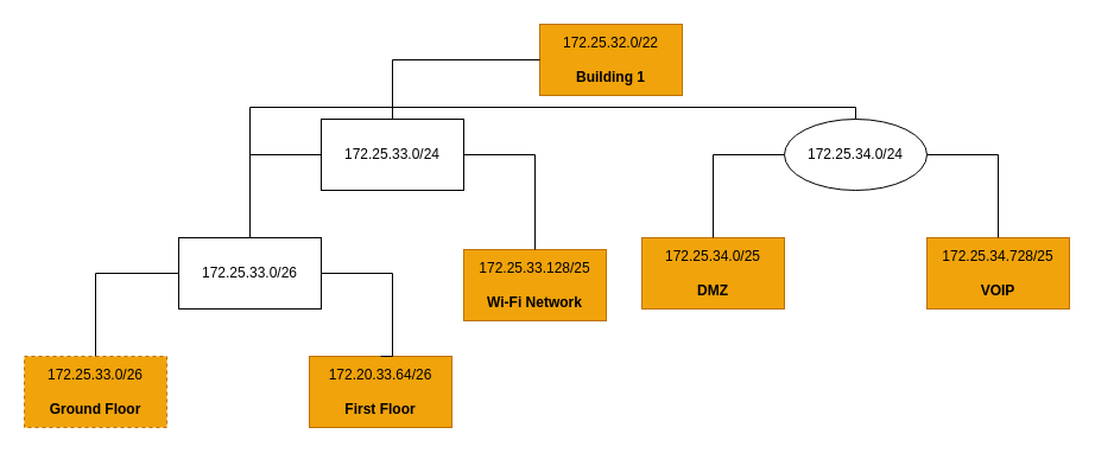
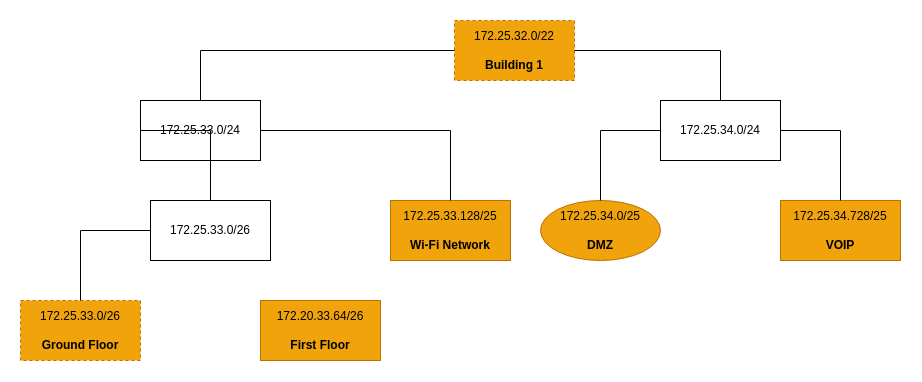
  <mxCell id="0" />
  <mxCell id="1" parent="0" />
- <mxCell id="2" value="172.25.32.0/22&lt;br&gt;&lt;br&gt;&lt;b&gt;Building 1&lt;/b&gt;" style="rounded=0;whiteSpace=wrap;html=1;fillColor=#f0a30a;fontColor=#000000;strokeColor=#BD7000;" parent="1" vertex="1"><mxGeometry x="454" y="20" width="120" height="60" as="geometry" /></mxCell>
+ <mxCell id="2" value="172.25.32.0/22&lt;br&gt;&lt;br&gt;&lt;b&gt;Building 1&lt;/b&gt;" style="rounded=0;whiteSpace=wrap;html=1;fillColor=#f0a30a;fontColor=#000000;strokeColor=#BD7000;dashed=1;" parent="1" vertex="1"><mxGeometry x="454" y="20" width="120" height="60" as="geometry" /></mxCell>
  <mxCell id="3" value="172.25.33.0/26&lt;br&gt;&lt;br&gt;&lt;b&gt;Ground Floor&lt;/b&gt;" style="rounded=0;whiteSpace=wrap;html=1;fillColor=#f0a30a;fontColor=#000000;strokeColor=#BD7000;dashed=1;" parent="1" vertex="1"><mxGeometry x="20" y="300" width="120" height="60" as="geometry" /></mxCell>
  <mxCell id="4" value="172.20.33.64/26&lt;br&gt;&lt;br&gt;&lt;b&gt;First Floor&lt;/b&gt;" style="rounded=0;whiteSpace=wrap;html=1;fillColor=#f0a30a;fontColor=#000000;strokeColor=#BD7000;" parent="1" vertex="1"><mxGeometry x="260" y="300" width="120" height="60" as="geometry" /></mxCell>
- <mxCell id="5" value="172.25.33.128/25&lt;br&gt;&lt;br&gt;&lt;b&gt;Wi-Fi Network&lt;/b&gt;" style="rounded=0;whiteSpace=wrap;html=1;fillColor=#f0a30a;fontColor=#000000;strokeColor=#BD7000;" parent="1" vertex="1"><mxGeometry x="390" y="210" width="120" height="60" as="geometry" /></mxCell>
- <mxCell id="6" value="172.25.34.0/25&lt;br&gt;&lt;br&gt;&lt;b&gt;DMZ&lt;/b&gt;" style="rounded=0;whiteSpace=wrap;html=1;fillColor=#f0a30a;fontColor=#000000;strokeColor=#BD7000;" parent="1" vertex="1"><mxGeometry x="540" y="200" width="120" height="60" as="geometry" /></mxCell>
+ <mxCell id="5" value="172.25.33.128/25&lt;br&gt;&lt;br&gt;&lt;b&gt;Wi-Fi Network&lt;/b&gt;" style="rounded=0;whiteSpace=wrap;html=1;fillColor=#f0a30a;fontColor=#000000;strokeColor=#BD7000;" parent="1" vertex="1"><mxGeometry x="390" y="200" width="120" height="60" as="geometry" /></mxCell>
+ <mxCell id="6" value="172.25.34.0/25&lt;br&gt;&lt;br&gt;&lt;b&gt;DMZ&lt;/b&gt;" style="ellipse;whiteSpace=wrap;html=1;fillColor=#f0a30a;fontColor=#000000;strokeColor=#BD7000;" parent="1" vertex="1"><mxGeometry x="540" y="200" width="120" height="60" as="geometry" /></mxCell>
  <mxCell id="7" value="172.25.34.728/25&lt;br&gt;&lt;br&gt;&lt;b&gt;VOIP&lt;/b&gt;" style="rounded=0;whiteSpace=wrap;html=1;fillColor=#f0a30a;fontColor=#000000;strokeColor=#BD7000;" parent="1" vertex="1"><mxGeometry x="780" y="200" width="120" height="60" as="geometry" /></mxCell>
- <mxCell id="8" value="172.25.33.0/24" style="rounded=0;whiteSpace=wrap;html=1;" vertex="1" parent="1"><mxGeometry x="270" y="100" width="120" height="60" as="geometry" /></mxCell>
+ <mxCell id="8" value="172.25.33.0/24" style="rounded=0;whiteSpace=wrap;html=1;" vertex="1" parent="1"><mxGeometry x="140" y="100" width="120" height="60" as="geometry" /></mxCell>
  <mxCell id="9" value="172.25.33.0/26" style="rounded=0;whiteSpace=wrap;html=1;" vertex="1" parent="1"><mxGeometry x="150" y="200" width="120" height="60" as="geometry" /></mxCell>
- <mxCell id="10" value="172.25.34.0/24" style="ellipse;whiteSpace=wrap;html=1;" vertex="1" parent="1"><mxGeometry x="660" y="100" width="120" height="60" as="geometry" /></mxCell>
+ <mxCell id="10" value="172.25.34.0/24" style="rounded=0;whiteSpace=wrap;html=1;" vertex="1" parent="1"><mxGeometry x="660" y="100" width="120" height="60" as="geometry" /></mxCell>
  <mxCell id="11" value="" style="endArrow=none;html=1;rounded=0;entryX=0;entryY=0.5;entryDx=0;entryDy=0;exitX=0.5;exitY=0;exitDx=0;exitDy=0;edgeStyle=orthogonalEdgeStyle;" edge="1" parent="1" source="8" target="2"><mxGeometry width="50" height="50" relative="1" as="geometry"><mxPoint x="300" y="110" as="sourcePoint" /><mxPoint x="460" y="230" as="targetPoint" /></mxGeometry></mxCell>
  <mxCell id="12" value="" style="endArrow=none;html=1;rounded=0;entryX=0;entryY=0.5;entryDx=0;entryDy=0;exitX=0.5;exitY=0;exitDx=0;exitDy=0;edgeStyle=orthogonalEdgeStyle;" edge="1" parent="1" source="9" target="8"><mxGeometry width="50" height="50" relative="1" as="geometry"><mxPoint x="310" y="130" as="sourcePoint" /><mxPoint x="450" y="60" as="targetPoint" /><Array as="points"><mxPoint x="210" y="130" /></Array></mxGeometry></mxCell>
  <mxCell id="13" value="" style="endArrow=none;html=1;rounded=0;entryX=1;entryY=0.5;entryDx=0;entryDy=0;edgeStyle=orthogonalEdgeStyle;exitX=0.5;exitY=0;exitDx=0;exitDy=0;" edge="1" parent="1" source="5" target="8"><mxGeometry width="50" height="50" relative="1" as="geometry"><mxPoint x="410" y="200" as="sourcePoint" /><mxPoint x="310" y="190" as="targetPoint" /><Array as="points"><mxPoint x="450" y="130" /></Array></mxGeometry></mxCell>
  <mxCell id="14" value="" style="endArrow=none;html=1;rounded=0;entryX=0;entryY=0.5;entryDx=0;entryDy=0;edgeStyle=orthogonalEdgeStyle;exitX=0.5;exitY=0;exitDx=0;exitDy=0;" edge="1" parent="1" source="3" target="9"><mxGeometry width="50" height="50" relative="1" as="geometry"><mxPoint x="170" y="300" as="sourcePoint" /><mxPoint x="310" y="190" as="targetPoint" /><Array as="points"><mxPoint x="80" y="230" /></Array></mxGeometry></mxCell>
- <mxCell id="15" value="" style="endArrow=none;html=1;rounded=0;entryX=1;entryY=0.5;entryDx=0;entryDy=0;exitX=0.5;exitY=0;exitDx=0;exitDy=0;edgeStyle=orthogonalEdgeStyle;" edge="1" parent="1" source="4" target="9"><mxGeometry width="50" height="50" relative="1" as="geometry"><mxPoint y="357" as="sourcePoint" x="100" /><mxPoint x="190" y="300" as="targetPoint" /><Array as="points"><mxPoint x="330" y="230" /></Array></mxGeometry></mxCell>
- <mxCell id="16" value="" style="endArrow=none;html=1;rounded=0;exitX=0.5;exitY=0;exitDx=0;exitDy=0;edgeStyle=orthogonalEdgeStyle;" edge="1" parent="1" source="10" target="9"><mxGeometry width="50" height="50" relative="1" as="geometry"><mxPoint x="310" y="130" as="sourcePoint" /><mxPoint x="450" y="60" as="targetPoint" /></mxGeometry></mxCell>
+ <mxCell id="16" value="" style="endArrow=none;html=1;rounded=0;entryX=1;entryY=0.5;entryDx=0;entryDy=0;exitX=0.5;exitY=0;exitDx=0;exitDy=0;edgeStyle=orthogonalEdgeStyle;" edge="1" parent="1" source="10" target="2"><mxGeometry width="50" height="50" relative="1" as="geometry"><mxPoint x="310" y="130" as="sourcePoint" /><mxPoint x="450" y="60" as="targetPoint" /></mxGeometry></mxCell>
  <mxCell id="17" value="" style="endArrow=none;html=1;rounded=0;entryX=0;entryY=0.5;entryDx=0;entryDy=0;edgeStyle=orthogonalEdgeStyle;exitX=0.5;exitY=0;exitDx=0;exitDy=0;" edge="1" parent="1" source="6" target="10"><mxGeometry width="50" height="50" relative="1" as="geometry"><mxPoint x="630" y="210" as="sourcePoint" /><mxPoint x="370" y="140" as="targetPoint" /><Array as="points"><mxPoint x="600" y="130" /></Array></mxGeometry></mxCell>
  <mxCell id="18" value="" style="endArrow=none;html=1;rounded=0;edgeStyle=orthogonalEdgeStyle;exitX=0.5;exitY=0;exitDx=0;exitDy=0;entryX=1;entryY=0.5;entryDx=0;entryDy=0;" edge="1" parent="1" source="7" target="10"><mxGeometry width="50" height="50" relative="1" as="geometry"><mxPoint x="570" y="210" as="sourcePoint" /><mxPoint x="820" y="90" as="targetPoint" /><Array as="points"><mxPoint x="840" y="130" /></Array></mxGeometry></mxCell>
